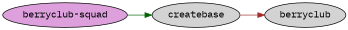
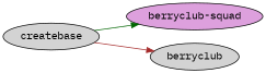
  strict digraph {
    fontname="IBM Plex Mono"
    rankdir=LR
    node [fillcolor=lightgrey fontname="IBM Plex Mono" style=filled]
    edge [fontname="IBM Plex Mono"]
    n1 [fillcolor=plum label="berryclub-squad"]
    createbase
    berryclub
-   n1 -> createbase [amount=300.0 color=darkgreen]
+   createbase -> n1 [amount=300.0 color=darkgreen]
    createbase -> berryclub [amount=150.0 color=brown]
  }
